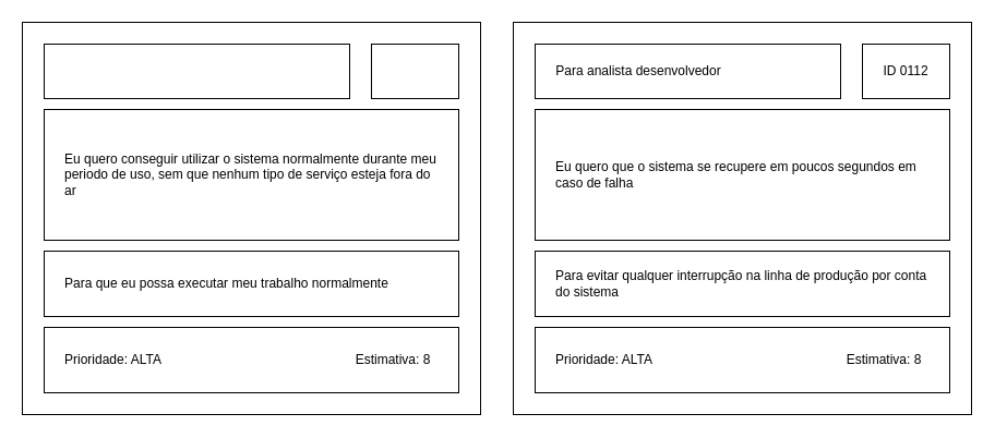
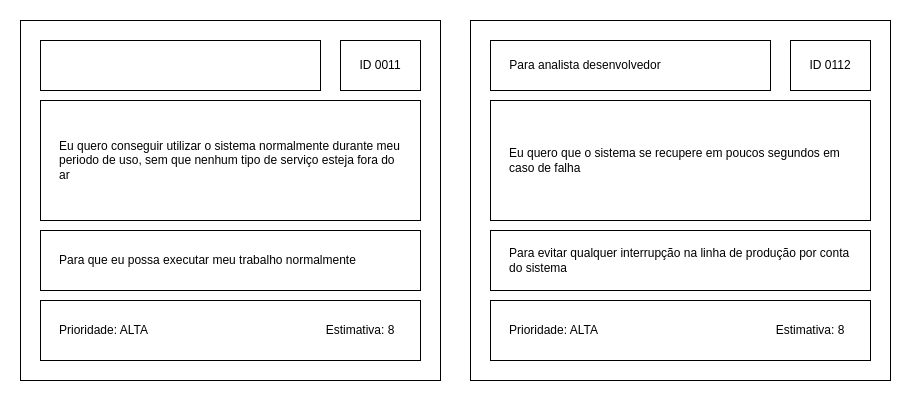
  <mxCell id="0" />
  <mxCell id="1" parent="0" />
  <mxCell id="2" value="" style="rounded=0;whiteSpace=wrap;html=1;" parent="1" vertex="1"><mxGeometry x="20" y="20" width="420" height="360" as="geometry" /></mxCell>
  <mxCell id="3" value="" style="rounded=0;whiteSpace=wrap;html=1;" parent="1" vertex="1"><mxGeometry x="40" y="40" width="280" height="50" as="geometry" /></mxCell>
  <mxCell id="4" value="" style="rounded=0;whiteSpace=wrap;html=1;" parent="1" vertex="1"><mxGeometry x="340" y="40" width="80" height="50" as="geometry" /></mxCell>
+ <mxCell id="5" value="ID 0011" style="text;html=1;strokeColor=none;fillColor=none;align=center;verticalAlign=middle;whiteSpace=wrap;rounded=0;" parent="1" vertex="1"><mxGeometry x="350" y="55" width="60" height="20" as="geometry" /></mxCell>
  <mxCell id="6" value="Eu quero conseguir utilizar o sistema normalmente durante meu periodo de uso, sem que nenhum tipo de serviço esteja fora do ar" style="rounded=0;whiteSpace=wrap;html=1;align=left;spacingLeft=17;spacingRight=17;" parent="1" vertex="1"><mxGeometry x="40" y="100" width="380" height="120" as="geometry" /></mxCell>
  <mxCell id="7" value="Para que eu possa executar meu trabalho normalmente" style="rounded=0;whiteSpace=wrap;html=1;align=left;spacingLeft=17;spacingRight=17;" parent="1" vertex="1"><mxGeometry x="40" y="230" width="380" height="60" as="geometry" /></mxCell>
  <mxCell id="8" value="Prioridade: ALTA" style="rounded=0;whiteSpace=wrap;html=1;align=left;spacingLeft=17;spacingRight=17;" parent="1" vertex="1"><mxGeometry x="40" y="300" width="380" height="60" as="geometry" /></mxCell>
  <mxCell id="9" value="Estimativa: 8" style="text;html=1;strokeColor=none;fillColor=none;align=center;verticalAlign=middle;whiteSpace=wrap;rounded=0;" parent="1" vertex="1"><mxGeometry x="320" y="320" width="80" height="20" as="geometry" /></mxCell>
  <mxCell id="10" value="" style="rounded=0;whiteSpace=wrap;html=1;" parent="1" vertex="1"><mxGeometry x="470" y="20" width="420" height="360" as="geometry" /></mxCell>
  <mxCell id="11" value="" style="rounded=0;whiteSpace=wrap;html=1;" parent="1" vertex="1"><mxGeometry x="490" y="40" width="280" height="50" as="geometry" /></mxCell>
  <mxCell id="12" value="" style="rounded=0;whiteSpace=wrap;html=1;" parent="1" vertex="1"><mxGeometry x="790" y="40" width="80" height="50" as="geometry" /></mxCell>
  <mxCell id="13" value="Para analista desenvolvedor" style="text;html=1;strokeColor=none;fillColor=none;align=center;verticalAlign=middle;whiteSpace=wrap;rounded=0;" parent="1" vertex="1"><mxGeometry x="500" y="55" width="170" height="20" as="geometry" /></mxCell>
  <mxCell id="14" value="ID 0112" style="text;html=1;strokeColor=none;fillColor=none;align=center;verticalAlign=middle;whiteSpace=wrap;rounded=0;" parent="1" vertex="1"><mxGeometry x="800" y="55" width="60" height="20" as="geometry" /></mxCell>
  <mxCell id="15" value="Eu quero que o sistema se recupere em poucos segundos em caso de falha" style="rounded=0;whiteSpace=wrap;html=1;align=left;spacingLeft=17;spacingRight=17;" parent="1" vertex="1"><mxGeometry x="490" y="100" width="380" height="120" as="geometry" /></mxCell>
  <mxCell id="16" value="Para evitar qualquer interrupção na linha de produção por conta do sistema" style="rounded=0;whiteSpace=wrap;html=1;align=left;spacingLeft=17;spacingRight=17;" parent="1" vertex="1"><mxGeometry x="490" y="230" width="380" height="60" as="geometry" /></mxCell>
  <mxCell id="17" value="Prioridade: ALTA" style="rounded=0;whiteSpace=wrap;html=1;align=left;spacingLeft=17;spacingRight=17;" parent="1" vertex="1"><mxGeometry x="490" y="300" width="380" height="60" as="geometry" /></mxCell>
  <mxCell id="18" value="Estimativa: 8" style="text;html=1;strokeColor=none;fillColor=none;align=center;verticalAlign=middle;whiteSpace=wrap;rounded=0;" parent="1" vertex="1"><mxGeometry x="770" y="320" width="80" height="20" as="geometry" /></mxCell>
